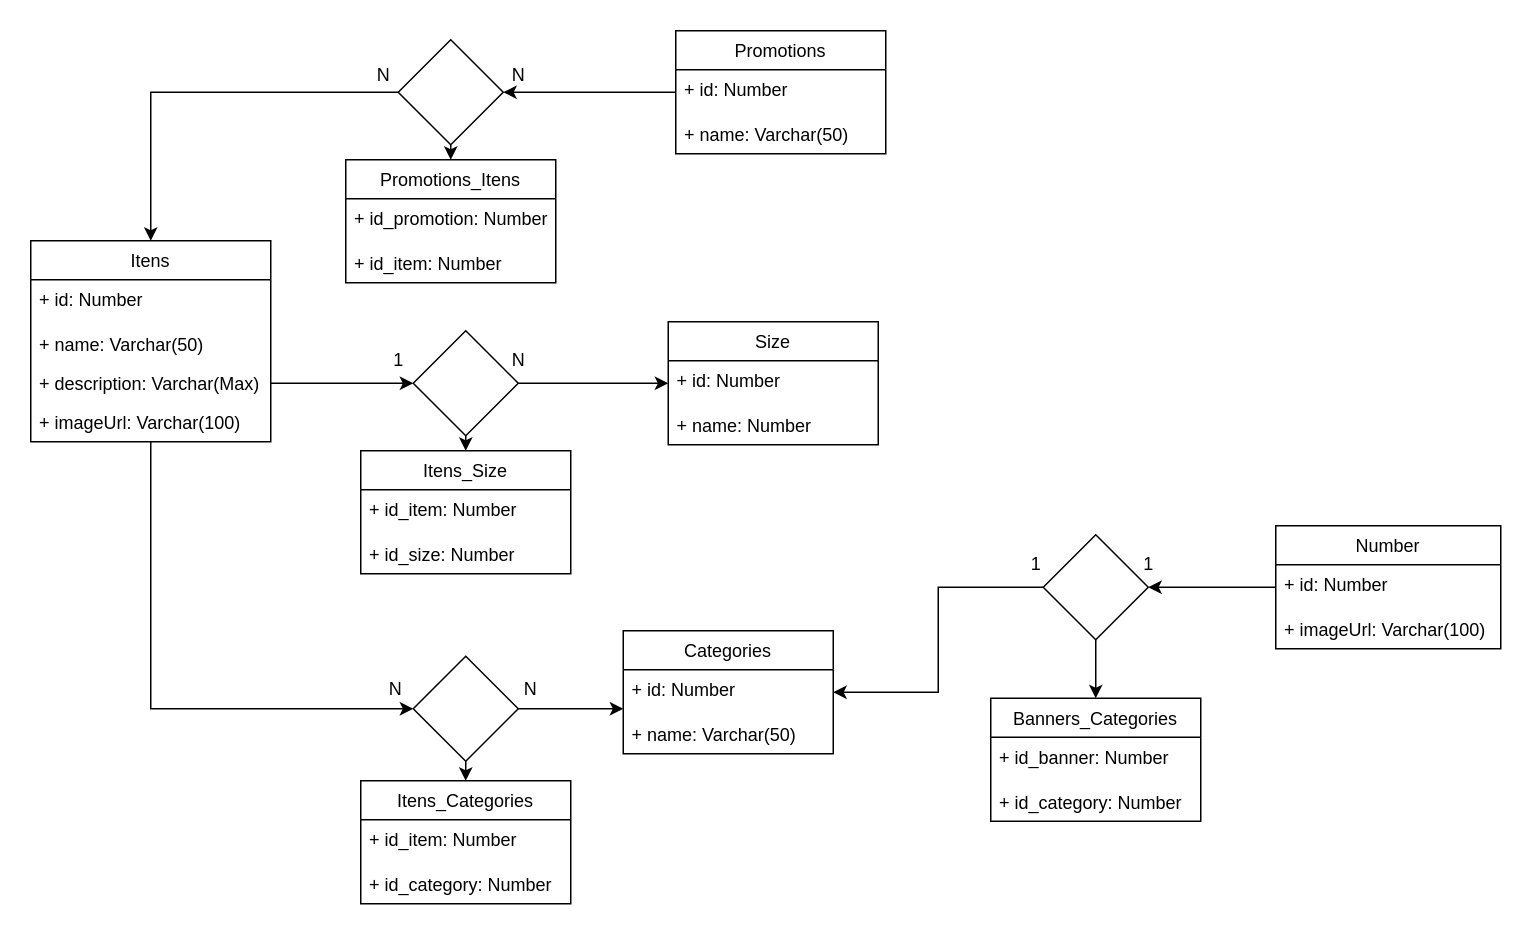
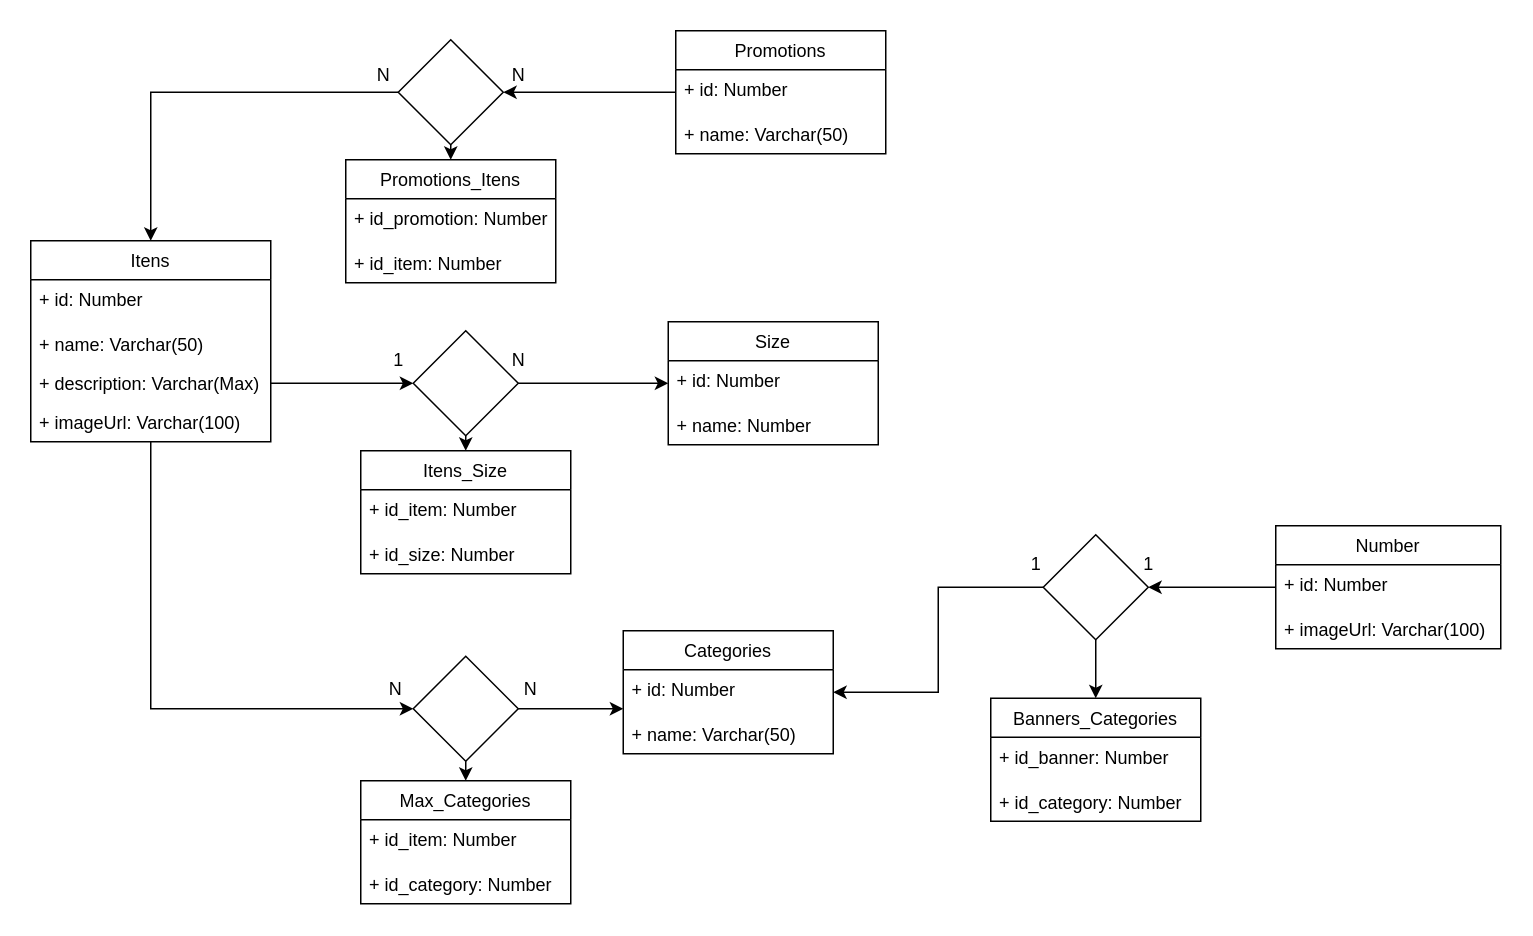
  <mxCell id="0" />
  <mxCell id="1" parent="0" />
  <mxCell id="2" style="edgeStyle=orthogonalEdgeStyle;rounded=0;orthogonalLoop=1;jettySize=auto;html=1;entryX=0;entryY=0.5;entryDx=0;entryDy=0;" edge="1" parent="1" source="3" target="30"><mxGeometry relative="1" as="geometry"><mxPoint x="253" y="503" as="targetPoint" /><Array as="points"><mxPoint x="100" y="472" /></Array></mxGeometry></mxCell>
  <mxCell id="3" value="Itens" style="swimlane;fontStyle=0;childLayout=stackLayout;horizontal=1;startSize=26;fillColor=none;horizontalStack=0;resizeParent=1;resizeParentMax=0;resizeLast=0;collapsible=1;marginBottom=0;" vertex="1" parent="1"><mxGeometry x="20" y="160" width="160" height="134" as="geometry"><mxRectangle x="40" y="150" width="60" height="26" as="alternateBounds" /></mxGeometry></mxCell>
  <mxCell id="4" value="+ id: Number" style="text;strokeColor=none;fillColor=none;align=left;verticalAlign=top;spacingLeft=4;spacingRight=4;overflow=hidden;rotatable=0;points=[[0,0.5],[1,0.5]];portConstraint=eastwest;" vertex="1" parent="3"><mxGeometry y="26" width="160" height="30" as="geometry" /></mxCell>
  <mxCell id="5" value="+ name: Varchar(50)" style="text;strokeColor=none;fillColor=none;align=left;verticalAlign=top;spacingLeft=4;spacingRight=4;overflow=hidden;rotatable=0;points=[[0,0.5],[1,0.5]];portConstraint=eastwest;" vertex="1" parent="3"><mxGeometry y="56" width="160" height="26" as="geometry" /></mxCell>
  <mxCell id="6" value="+ description: Varchar(Max)" style="text;strokeColor=none;fillColor=none;align=left;verticalAlign=top;spacingLeft=4;spacingRight=4;overflow=hidden;rotatable=0;points=[[0,0.5],[1,0.5]];portConstraint=eastwest;" vertex="1" parent="3"><mxGeometry y="82" width="160" height="26" as="geometry" /></mxCell>
  <mxCell id="7" value="+ imageUrl: Varchar(100)" style="text;strokeColor=none;fillColor=none;align=left;verticalAlign=top;spacingLeft=4;spacingRight=4;overflow=hidden;rotatable=0;points=[[0,0.5],[1,0.5]];portConstraint=eastwest;" vertex="1" parent="3"><mxGeometry y="108" width="160" height="26" as="geometry" /></mxCell>
  <mxCell id="8" style="edgeStyle=orthogonalEdgeStyle;rounded=0;orthogonalLoop=1;jettySize=auto;html=1;" edge="1" parent="1" source="9" target="24"><mxGeometry relative="1" as="geometry" /></mxCell>
  <mxCell id="9" value="Promotions" style="swimlane;fontStyle=0;childLayout=stackLayout;horizontal=1;startSize=26;fillColor=none;horizontalStack=0;resizeParent=1;resizeParentMax=0;resizeLast=0;collapsible=1;marginBottom=0;" vertex="1" parent="1"><mxGeometry x="450" y="20" width="140" height="82" as="geometry" /></mxCell>
  <mxCell id="10" value="+ id: Number" style="text;strokeColor=none;fillColor=none;align=left;verticalAlign=top;spacingLeft=4;spacingRight=4;overflow=hidden;rotatable=0;points=[[0,0.5],[1,0.5]];portConstraint=eastwest;" vertex="1" parent="9"><mxGeometry y="26" width="140" height="30" as="geometry" /></mxCell>
  <mxCell id="11" value="+ name: Varchar(50)" style="text;strokeColor=none;fillColor=none;align=left;verticalAlign=top;spacingLeft=4;spacingRight=4;overflow=hidden;rotatable=0;points=[[0,0.5],[1,0.5]];portConstraint=eastwest;" vertex="1" parent="9"><mxGeometry y="56" width="140" height="26" as="geometry" /></mxCell>
  <mxCell id="12" style="edgeStyle=orthogonalEdgeStyle;rounded=0;orthogonalLoop=1;jettySize=auto;html=1;entryX=1;entryY=0.5;entryDx=0;entryDy=0;" edge="1" parent="1" source="13" target="33"><mxGeometry relative="1" as="geometry" /></mxCell>
  <mxCell id="13" value="Number" style="swimlane;fontStyle=0;childLayout=stackLayout;horizontal=1;startSize=26;fillColor=none;horizontalStack=0;resizeParent=1;resizeParentMax=0;resizeLast=0;collapsible=1;marginBottom=0;" vertex="1" parent="1"><mxGeometry x="850" y="350" width="150" height="82" as="geometry" /></mxCell>
  <mxCell id="14" value="+ id: Number" style="text;strokeColor=none;fillColor=none;align=left;verticalAlign=top;spacingLeft=4;spacingRight=4;overflow=hidden;rotatable=0;points=[[0,0.5],[1,0.5]];portConstraint=eastwest;" vertex="1" parent="13"><mxGeometry y="26" width="150" height="30" as="geometry" /></mxCell>
  <mxCell id="15" value="+ imageUrl: Varchar(100)" style="text;strokeColor=none;fillColor=none;align=left;verticalAlign=top;spacingLeft=4;spacingRight=4;overflow=hidden;rotatable=0;points=[[0,0.5],[1,0.5]];portConstraint=eastwest;" vertex="1" parent="13"><mxGeometry y="56" width="150" height="26" as="geometry" /></mxCell>
  <mxCell id="16" value="Categories" style="swimlane;fontStyle=0;childLayout=stackLayout;horizontal=1;startSize=26;fillColor=none;horizontalStack=0;resizeParent=1;resizeParentMax=0;resizeLast=0;collapsible=1;marginBottom=0;" vertex="1" parent="1"><mxGeometry x="415" y="420" width="140" height="82" as="geometry" /></mxCell>
  <mxCell id="17" value="+ id: Number" style="text;strokeColor=none;fillColor=none;align=left;verticalAlign=top;spacingLeft=4;spacingRight=4;overflow=hidden;rotatable=0;points=[[0,0.5],[1,0.5]];portConstraint=eastwest;" vertex="1" parent="16"><mxGeometry y="26" width="140" height="30" as="geometry" /></mxCell>
  <mxCell id="18" value="+ name: Varchar(50)" style="text;strokeColor=none;fillColor=none;align=left;verticalAlign=top;spacingLeft=4;spacingRight=4;overflow=hidden;rotatable=0;points=[[0,0.5],[1,0.5]];portConstraint=eastwest;" vertex="1" parent="16"><mxGeometry y="56" width="140" height="26" as="geometry" /></mxCell>
  <mxCell id="19" value="Size" style="swimlane;fontStyle=0;childLayout=stackLayout;horizontal=1;startSize=26;fillColor=none;horizontalStack=0;resizeParent=1;resizeParentMax=0;resizeLast=0;collapsible=1;marginBottom=0;" vertex="1" parent="1"><mxGeometry x="445" y="214" width="140" height="82" as="geometry" /></mxCell>
  <mxCell id="20" value="+ id: Number" style="text;strokeColor=none;fillColor=none;align=left;verticalAlign=top;spacingLeft=4;spacingRight=4;overflow=hidden;rotatable=0;points=[[0,0.5],[1,0.5]];portConstraint=eastwest;" vertex="1" parent="19"><mxGeometry y="26" width="140" height="30" as="geometry" /></mxCell>
  <mxCell id="21" value="+ name: Number" style="text;strokeColor=none;fillColor=none;align=left;verticalAlign=top;spacingLeft=4;spacingRight=4;overflow=hidden;rotatable=0;points=[[0,0.5],[1,0.5]];portConstraint=eastwest;" vertex="1" parent="19"><mxGeometry y="56" width="140" height="26" as="geometry" /></mxCell>
  <mxCell id="22" style="edgeStyle=orthogonalEdgeStyle;rounded=0;orthogonalLoop=1;jettySize=auto;html=1;entryX=0.5;entryY=0;entryDx=0;entryDy=0;" edge="1" parent="1" source="24" target="3"><mxGeometry relative="1" as="geometry" /></mxCell>
  <mxCell id="23" style="edgeStyle=orthogonalEdgeStyle;rounded=0;orthogonalLoop=1;jettySize=auto;html=1;exitX=0.5;exitY=1;exitDx=0;exitDy=0;entryX=0.5;entryY=0;entryDx=0;entryDy=0;" edge="1" parent="1" source="24" target="43"><mxGeometry relative="1" as="geometry" /></mxCell>
  <mxCell id="24" value="" style="rhombus;" vertex="1" parent="1"><mxGeometry x="265" y="26" width="70" height="70" as="geometry" /></mxCell>
  <mxCell id="25" style="edgeStyle=orthogonalEdgeStyle;rounded=0;orthogonalLoop=1;jettySize=auto;html=1;entryX=0;entryY=0.5;entryDx=0;entryDy=0;" edge="1" parent="1" source="27" target="20"><mxGeometry relative="1" as="geometry"><mxPoint x="415" y="255" as="targetPoint" /></mxGeometry></mxCell>
  <mxCell id="26" style="edgeStyle=orthogonalEdgeStyle;rounded=0;orthogonalLoop=1;jettySize=auto;html=1;exitX=0.5;exitY=1;exitDx=0;exitDy=0;entryX=0.5;entryY=0;entryDx=0;entryDy=0;" edge="1" parent="1" source="27" target="46"><mxGeometry relative="1" as="geometry" /></mxCell>
  <mxCell id="27" value="" style="rhombus;" vertex="1" parent="1"><mxGeometry x="275" y="220" width="70" height="70" as="geometry" /></mxCell>
  <mxCell id="28" style="edgeStyle=orthogonalEdgeStyle;rounded=0;orthogonalLoop=1;jettySize=auto;html=1;entryX=0;entryY=0.867;entryDx=0;entryDy=0;entryPerimeter=0;" edge="1" parent="1" source="30" target="17"><mxGeometry relative="1" as="geometry" /></mxCell>
  <mxCell id="29" style="edgeStyle=orthogonalEdgeStyle;rounded=0;orthogonalLoop=1;jettySize=auto;html=1;exitX=0.5;exitY=1;exitDx=0;exitDy=0;entryX=0.5;entryY=0;entryDx=0;entryDy=0;" edge="1" parent="1" source="30" target="49"><mxGeometry relative="1" as="geometry" /></mxCell>
  <mxCell id="30" value="" style="rhombus;" vertex="1" parent="1"><mxGeometry x="275" y="437" width="70" height="70" as="geometry" /></mxCell>
  <mxCell id="31" style="edgeStyle=orthogonalEdgeStyle;rounded=0;orthogonalLoop=1;jettySize=auto;html=1;exitX=0.5;exitY=1;exitDx=0;exitDy=0;entryX=0.5;entryY=0;entryDx=0;entryDy=0;" edge="1" parent="1" source="33" target="52"><mxGeometry relative="1" as="geometry" /></mxCell>
  <mxCell id="32" style="edgeStyle=orthogonalEdgeStyle;rounded=0;orthogonalLoop=1;jettySize=auto;html=1;exitX=0;exitY=0.5;exitDx=0;exitDy=0;entryX=1;entryY=0.5;entryDx=0;entryDy=0;" edge="1" parent="1" source="33" target="17"><mxGeometry relative="1" as="geometry" /></mxCell>
  <mxCell id="33" value="" style="rhombus;" vertex="1" parent="1"><mxGeometry x="695" y="356" width="70" height="70" as="geometry" /></mxCell>
  <mxCell id="34" style="edgeStyle=orthogonalEdgeStyle;rounded=0;orthogonalLoop=1;jettySize=auto;html=1;entryX=0;entryY=0.5;entryDx=0;entryDy=0;" edge="1" parent="1" source="6" target="27"><mxGeometry relative="1" as="geometry" /></mxCell>
  <mxCell id="35" value="N" style="text;html=1;align=center;verticalAlign=middle;resizable=0;points=[];autosize=1;" vertex="1" parent="1"><mxGeometry x="335" y="40" width="20" height="20" as="geometry" /></mxCell>
  <mxCell id="36" value="N" style="text;html=1;align=center;verticalAlign=middle;resizable=0;points=[];autosize=1;" vertex="1" parent="1"><mxGeometry x="245" y="40" width="20" height="20" as="geometry" /></mxCell>
  <mxCell id="37" value="1" style="text;html=1;align=center;verticalAlign=middle;resizable=0;points=[];autosize=1;" vertex="1" parent="1"><mxGeometry x="255" y="230" width="20" height="20" as="geometry" /></mxCell>
  <mxCell id="38" value="N" style="text;html=1;align=center;verticalAlign=middle;resizable=0;points=[];autosize=1;" vertex="1" parent="1"><mxGeometry x="335" y="230" width="20" height="20" as="geometry" /></mxCell>
  <mxCell id="39" value="N" style="text;html=1;align=center;verticalAlign=middle;resizable=0;points=[];autosize=1;" vertex="1" parent="1"><mxGeometry x="343" y="449" width="20" height="20" as="geometry" /></mxCell>
  <mxCell id="40" value="N" style="text;html=1;align=center;verticalAlign=middle;resizable=0;points=[];autosize=1;" vertex="1" parent="1"><mxGeometry x="253" y="449" width="20" height="20" as="geometry" /></mxCell>
  <mxCell id="41" value="1" style="text;html=1;align=center;verticalAlign=middle;resizable=0;points=[];autosize=1;" vertex="1" parent="1"><mxGeometry x="755" y="366" width="20" height="20" as="geometry" /></mxCell>
  <mxCell id="42" value="1" style="text;html=1;align=center;verticalAlign=middle;resizable=0;points=[];autosize=1;" vertex="1" parent="1"><mxGeometry x="680" y="366" width="20" height="20" as="geometry" /></mxCell>
  <mxCell id="43" value="Promotions_Itens" style="swimlane;fontStyle=0;childLayout=stackLayout;horizontal=1;startSize=26;fillColor=none;horizontalStack=0;resizeParent=1;resizeParentMax=0;resizeLast=0;collapsible=1;marginBottom=0;" vertex="1" parent="1"><mxGeometry x="230" y="106" width="140" height="82" as="geometry" /></mxCell>
  <mxCell id="44" value="+ id_promotion: Number" style="text;strokeColor=none;fillColor=none;align=left;verticalAlign=top;spacingLeft=4;spacingRight=4;overflow=hidden;rotatable=0;points=[[0,0.5],[1,0.5]];portConstraint=eastwest;" vertex="1" parent="43"><mxGeometry y="26" width="140" height="30" as="geometry" /></mxCell>
  <mxCell id="45" value="+ id_item: Number" style="text;strokeColor=none;fillColor=none;align=left;verticalAlign=top;spacingLeft=4;spacingRight=4;overflow=hidden;rotatable=0;points=[[0,0.5],[1,0.5]];portConstraint=eastwest;" vertex="1" parent="43"><mxGeometry y="56" width="140" height="26" as="geometry" /></mxCell>
  <mxCell id="46" value="Itens_Size" style="swimlane;fontStyle=0;childLayout=stackLayout;horizontal=1;startSize=26;fillColor=none;horizontalStack=0;resizeParent=1;resizeParentMax=0;resizeLast=0;collapsible=1;marginBottom=0;" vertex="1" parent="1"><mxGeometry x="240" y="300" width="140" height="82" as="geometry" /></mxCell>
  <mxCell id="47" value="+ id_item: Number" style="text;strokeColor=none;fillColor=none;align=left;verticalAlign=top;spacingLeft=4;spacingRight=4;overflow=hidden;rotatable=0;points=[[0,0.5],[1,0.5]];portConstraint=eastwest;" vertex="1" parent="46"><mxGeometry y="26" width="140" height="30" as="geometry" /></mxCell>
  <mxCell id="48" value="+ id_size: Number" style="text;strokeColor=none;fillColor=none;align=left;verticalAlign=top;spacingLeft=4;spacingRight=4;overflow=hidden;rotatable=0;points=[[0,0.5],[1,0.5]];portConstraint=eastwest;" vertex="1" parent="46"><mxGeometry y="56" width="140" height="26" as="geometry" /></mxCell>
- <mxCell id="49" value="Itens_Categories" style="swimlane;fontStyle=0;childLayout=stackLayout;horizontal=1;startSize=26;fillColor=none;horizontalStack=0;resizeParent=1;resizeParentMax=0;resizeLast=0;collapsible=1;marginBottom=0;" vertex="1" parent="1"><mxGeometry x="240" y="520" width="140" height="82" as="geometry" /></mxCell>
+ <mxCell id="49" value="Max_Categories" style="swimlane;fontStyle=0;childLayout=stackLayout;horizontal=1;startSize=26;fillColor=none;horizontalStack=0;resizeParent=1;resizeParentMax=0;resizeLast=0;collapsible=1;marginBottom=0;" vertex="1" parent="1"><mxGeometry x="240" y="520" width="140" height="82" as="geometry" /></mxCell>
  <mxCell id="50" value="+ id_item: Number" style="text;strokeColor=none;fillColor=none;align=left;verticalAlign=top;spacingLeft=4;spacingRight=4;overflow=hidden;rotatable=0;points=[[0,0.5],[1,0.5]];portConstraint=eastwest;" vertex="1" parent="49"><mxGeometry y="26" width="140" height="30" as="geometry" /></mxCell>
  <mxCell id="51" value="+ id_category: Number" style="text;strokeColor=none;fillColor=none;align=left;verticalAlign=top;spacingLeft=4;spacingRight=4;overflow=hidden;rotatable=0;points=[[0,0.5],[1,0.5]];portConstraint=eastwest;" vertex="1" parent="49"><mxGeometry y="56" width="140" height="26" as="geometry" /></mxCell>
  <mxCell id="52" value="Banners_Categories" style="swimlane;fontStyle=0;childLayout=stackLayout;horizontal=1;startSize=26;fillColor=none;horizontalStack=0;resizeParent=1;resizeParentMax=0;resizeLast=0;collapsible=1;marginBottom=0;" vertex="1" parent="1"><mxGeometry x="660" y="465" width="140" height="82" as="geometry" /></mxCell>
  <mxCell id="53" value="+ id_banner: Number" style="text;strokeColor=none;fillColor=none;align=left;verticalAlign=top;spacingLeft=4;spacingRight=4;overflow=hidden;rotatable=0;points=[[0,0.5],[1,0.5]];portConstraint=eastwest;" vertex="1" parent="52"><mxGeometry y="26" width="140" height="30" as="geometry" /></mxCell>
  <mxCell id="54" value="+ id_category: Number" style="text;strokeColor=none;fillColor=none;align=left;verticalAlign=top;spacingLeft=4;spacingRight=4;overflow=hidden;rotatable=0;points=[[0,0.5],[1,0.5]];portConstraint=eastwest;" vertex="1" parent="52"><mxGeometry y="56" width="140" height="26" as="geometry" /></mxCell>
